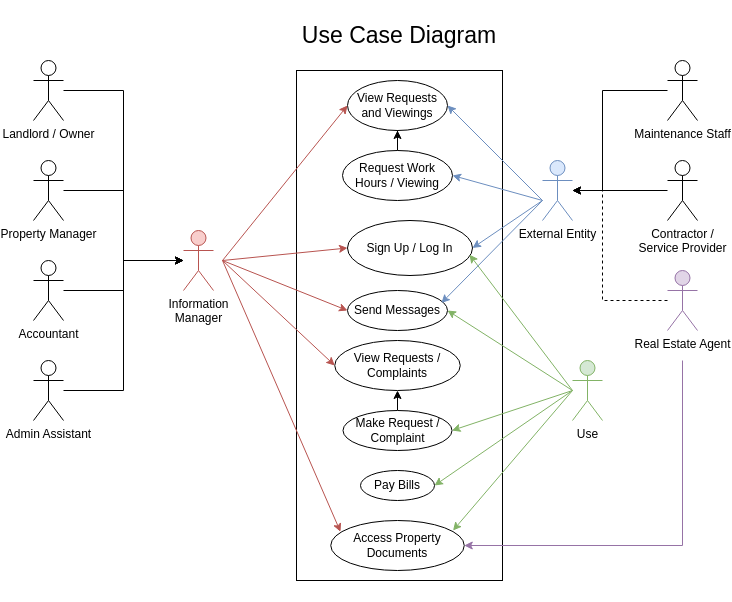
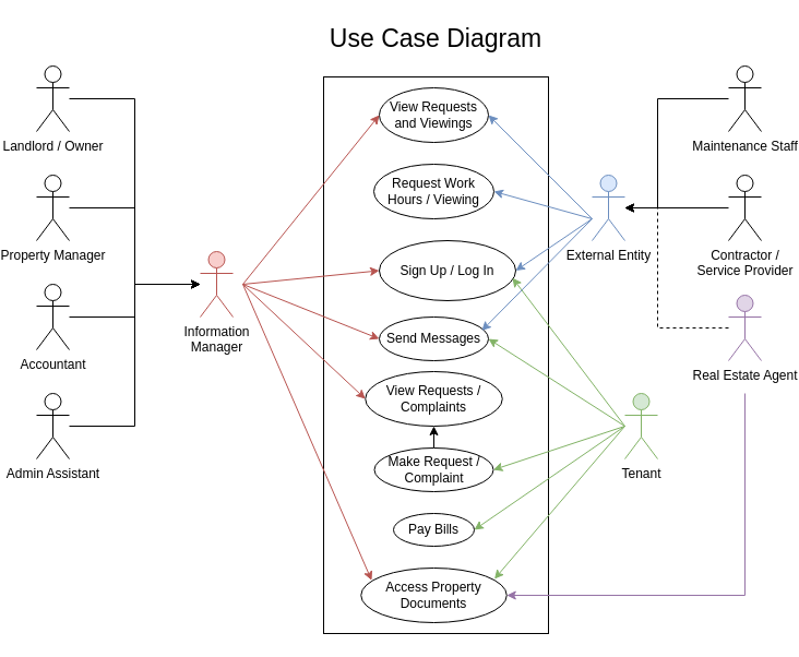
  <mxCell id="0" />
  <mxCell id="1" parent="0" />
  <mxCell id="2" value="" style="rounded=0;whiteSpace=wrap;html=1;" vertex="1" parent="1"><mxGeometry x="283" y="70" width="206" height="510" as="geometry" /></mxCell>
  <mxCell id="3" value="View Requests and Viewings" style="ellipse;whiteSpace=wrap;html=1;" vertex="1" parent="1"><mxGeometry x="334" y="80" width="100" height="50" as="geometry" /></mxCell>
- <mxCell id="4" style="edgeStyle=orthogonalEdgeStyle;rounded=0;orthogonalLoop=1;jettySize=auto;html=1;" edge="1" parent="1" source="5" target="3"><mxGeometry relative="1" as="geometry" /></mxCell>
  <mxCell id="5" value="Request Work Hours / Viewing" style="ellipse;whiteSpace=wrap;html=1;" vertex="1" parent="1"><mxGeometry x="329" y="150" width="110" height="50" as="geometry" /></mxCell>
  <mxCell id="6" value="Sign Up / Log In" style="ellipse;whiteSpace=wrap;html=1;" vertex="1" parent="1"><mxGeometry x="334" y="220" width="125" height="55" as="geometry" /></mxCell>
  <mxCell id="7" value="Send Messages" style="ellipse;whiteSpace=wrap;html=1;" vertex="1" parent="1"><mxGeometry x="334" y="290" width="100" height="40" as="geometry" /></mxCell>
  <mxCell id="8" style="edgeStyle=orthogonalEdgeStyle;rounded=0;orthogonalLoop=1;jettySize=auto;html=1;" edge="1" parent="1" source="9" target="43"><mxGeometry relative="1" as="geometry" /></mxCell>
  <mxCell id="9" value="Make Request / Complaint" style="ellipse;whiteSpace=wrap;html=1;" vertex="1" parent="1"><mxGeometry x="329.5" y="410" width="109" height="40" as="geometry" /></mxCell>
  <mxCell id="10" value="Pay Bills" style="ellipse;whiteSpace=wrap;html=1;" vertex="1" parent="1"><mxGeometry x="347" y="470" width="74" height="30" as="geometry" /></mxCell>
  <mxCell id="11" style="edgeStyle=orthogonalEdgeStyle;rounded=0;orthogonalLoop=1;jettySize=auto;html=1;" edge="1" parent="1" source="12" target="27"><mxGeometry relative="1" as="geometry"><Array as="points"><mxPoint x="110" y="90" /><mxPoint x="110" y="260" /></Array></mxGeometry></mxCell>
  <mxCell id="12" value="Landlord / Owner" style="shape=umlActor;verticalLabelPosition=bottom;verticalAlign=top;html=1;outlineConnect=0;" vertex="1" parent="1"><mxGeometry x="20" y="60" width="30" height="60" as="geometry" /></mxCell>
  <mxCell id="13" style="edgeStyle=orthogonalEdgeStyle;rounded=0;orthogonalLoop=1;jettySize=auto;html=1;" edge="1" parent="1" source="14" target="27"><mxGeometry relative="1" as="geometry"><Array as="points"><mxPoint x="110" y="190" /><mxPoint x="110" y="260" /></Array></mxGeometry></mxCell>
  <mxCell id="14" value="Property Manager&lt;div&gt;&lt;br&gt;&lt;/div&gt;" style="shape=umlActor;verticalLabelPosition=bottom;verticalAlign=top;html=1;outlineConnect=0;" vertex="1" parent="1"><mxGeometry x="20" y="160" width="30" height="60" as="geometry" /></mxCell>
  <mxCell id="15" style="edgeStyle=orthogonalEdgeStyle;rounded=0;orthogonalLoop=1;jettySize=auto;html=1;dashed=1;" edge="1" parent="1" source="17" target="28"><mxGeometry relative="1" as="geometry"><Array as="points"><mxPoint x="589" y="300" /><mxPoint x="589" y="190" /></Array></mxGeometry></mxCell>
  <mxCell id="16" style="edgeStyle=orthogonalEdgeStyle;rounded=0;orthogonalLoop=1;jettySize=auto;html=1;entryX=1;entryY=0.5;entryDx=0;entryDy=0;fillColor=#e1d5e7;strokeColor=#9673a6;" edge="1" parent="1" target="37"><mxGeometry relative="1" as="geometry"><mxPoint x="669" y="360" as="sourcePoint" /><Array as="points"><mxPoint x="669" y="545" /></Array></mxGeometry></mxCell>
  <mxCell id="17" value="Real Estate Agent" style="shape=umlActor;verticalLabelPosition=bottom;verticalAlign=top;html=1;outlineConnect=0;fillColor=#e1d5e7;strokeColor=#9673a6;" vertex="1" parent="1"><mxGeometry x="654" y="270" width="30" height="60" as="geometry" /></mxCell>
- <mxCell id="18" value="Use" style="shape=umlActor;verticalLabelPosition=bottom;verticalAlign=top;html=1;outlineConnect=0;fillColor=#d5e8d4;strokeColor=#82b366;" vertex="1" parent="1"><mxGeometry x="559" y="360" width="30" height="60" as="geometry" /></mxCell>
+ <mxCell id="18" value="Tenant" style="shape=umlActor;verticalLabelPosition=bottom;verticalAlign=top;html=1;outlineConnect=0;fillColor=#d5e8d4;strokeColor=#82b366;" vertex="1" parent="1"><mxGeometry x="559" y="360" width="30" height="60" as="geometry" /></mxCell>
  <mxCell id="19" style="edgeStyle=orthogonalEdgeStyle;rounded=0;orthogonalLoop=1;jettySize=auto;html=1;" edge="1" parent="1" source="20" target="27"><mxGeometry relative="1" as="geometry" /></mxCell>
  <mxCell id="20" value="Accountant&lt;div&gt;&lt;br&gt;&lt;/div&gt;" style="shape=umlActor;verticalLabelPosition=bottom;verticalAlign=top;html=1;outlineConnect=0;" vertex="1" parent="1"><mxGeometry x="20" y="260" width="30" height="60" as="geometry" /></mxCell>
  <mxCell id="21" style="edgeStyle=orthogonalEdgeStyle;rounded=0;orthogonalLoop=1;jettySize=auto;html=1;" edge="1" parent="1" source="22" target="27"><mxGeometry relative="1" as="geometry"><Array as="points"><mxPoint x="110" y="390" /><mxPoint x="110" y="260" /></Array></mxGeometry></mxCell>
  <mxCell id="22" value="&lt;div&gt;Admin Assistant&lt;/div&gt;" style="shape=umlActor;verticalLabelPosition=bottom;verticalAlign=top;html=1;outlineConnect=0;" vertex="1" parent="1"><mxGeometry x="20" y="360" width="30" height="60" as="geometry" /></mxCell>
  <mxCell id="23" style="edgeStyle=orthogonalEdgeStyle;rounded=0;orthogonalLoop=1;jettySize=auto;html=1;" edge="1" parent="1" source="24" target="28"><mxGeometry relative="1" as="geometry"><Array as="points"><mxPoint x="589" y="90" /><mxPoint x="589" y="190" /></Array></mxGeometry></mxCell>
  <mxCell id="24" value="&lt;div&gt;Maintenance Staff&lt;/div&gt;" style="shape=umlActor;verticalLabelPosition=bottom;verticalAlign=top;html=1;outlineConnect=0;" vertex="1" parent="1"><mxGeometry x="654" y="60" width="30" height="60" as="geometry" /></mxCell>
  <mxCell id="25" style="edgeStyle=orthogonalEdgeStyle;rounded=0;orthogonalLoop=1;jettySize=auto;html=1;" edge="1" parent="1" source="26" target="28"><mxGeometry relative="1" as="geometry" /></mxCell>
  <mxCell id="26" value="&lt;div&gt;Contractor / &lt;br&gt;Service Provider&lt;/div&gt;" style="shape=umlActor;verticalLabelPosition=bottom;verticalAlign=top;html=1;outlineConnect=0;" vertex="1" parent="1"><mxGeometry x="654" y="160" width="30" height="60" as="geometry" /></mxCell>
  <mxCell id="27" value="&lt;div&gt;Information&lt;br&gt;Manager&lt;/div&gt;" style="shape=umlActor;verticalLabelPosition=bottom;verticalAlign=top;html=1;outlineConnect=0;fillColor=#f8cecc;strokeColor=#b85450;" vertex="1" parent="1"><mxGeometry x="170" y="230" width="30" height="60" as="geometry" /></mxCell>
  <mxCell id="28" value="External Entity" style="shape=umlActor;verticalLabelPosition=bottom;verticalAlign=top;html=1;outlineConnect=0;fillColor=#dae8fc;strokeColor=#6c8ebf;" vertex="1" parent="1"><mxGeometry x="529" y="160" width="30" height="60" as="geometry" /></mxCell>
  <mxCell id="29" value="" style="endArrow=classic;html=1;rounded=0;entryX=1;entryY=0.5;entryDx=0;entryDy=0;fillColor=#dae8fc;strokeColor=#6c8ebf;" edge="1" parent="1" target="5"><mxGeometry width="50" height="50" relative="1" as="geometry"><mxPoint x="529" y="200" as="sourcePoint" /><mxPoint x="379" y="230" as="targetPoint" /></mxGeometry></mxCell>
  <mxCell id="30" value="" style="endArrow=classic;html=1;rounded=0;entryX=1;entryY=0.5;entryDx=0;entryDy=0;fillColor=#dae8fc;strokeColor=#6c8ebf;" edge="1" parent="1" target="6"><mxGeometry width="50" height="50" relative="1" as="geometry"><mxPoint x="529" y="200" as="sourcePoint" /><mxPoint x="449" y="135" as="targetPoint" /></mxGeometry></mxCell>
  <mxCell id="31" value="" style="endArrow=classic;html=1;rounded=0;entryX=0.976;entryY=0.621;entryDx=0;entryDy=0;entryPerimeter=0;fillColor=#d5e8d4;strokeColor=#82b366;" edge="1" parent="1" target="6"><mxGeometry width="50" height="50" relative="1" as="geometry"><mxPoint x="559" y="390" as="sourcePoint" /><mxPoint x="423" y="420" as="targetPoint" /></mxGeometry></mxCell>
  <mxCell id="32" value="" style="endArrow=classic;html=1;rounded=0;entryX=1;entryY=0.5;entryDx=0;entryDy=0;fillColor=#d5e8d4;strokeColor=#82b366;" edge="1" parent="1" target="9"><mxGeometry width="50" height="50" relative="1" as="geometry"><mxPoint x="559" y="390" as="sourcePoint" /><mxPoint x="411" y="265" as="targetPoint" /></mxGeometry></mxCell>
  <mxCell id="33" value="" style="endArrow=classic;html=1;rounded=0;entryX=1;entryY=0.5;entryDx=0;entryDy=0;fillColor=#d5e8d4;strokeColor=#82b366;" edge="1" parent="1" target="10"><mxGeometry width="50" height="50" relative="1" as="geometry"><mxPoint x="559" y="390" as="sourcePoint" /><mxPoint x="421" y="275" as="targetPoint" /></mxGeometry></mxCell>
  <mxCell id="34" value="" style="endArrow=classic;html=1;rounded=0;entryX=1;entryY=0.5;entryDx=0;entryDy=0;fillColor=#d5e8d4;strokeColor=#82b366;" edge="1" parent="1" target="7"><mxGeometry width="50" height="50" relative="1" as="geometry"><mxPoint x="559" y="390" as="sourcePoint" /><mxPoint x="449" y="440" as="targetPoint" /></mxGeometry></mxCell>
  <mxCell id="35" value="" style="endArrow=classic;html=1;rounded=0;entryX=0.939;entryY=0.312;entryDx=0;entryDy=0;entryPerimeter=0;fillColor=#dae8fc;strokeColor=#6c8ebf;" edge="1" parent="1" target="7"><mxGeometry width="50" height="50" relative="1" as="geometry"><mxPoint x="529" y="200" as="sourcePoint" /><mxPoint x="413" y="260" as="targetPoint" /></mxGeometry></mxCell>
  <mxCell id="36" value="" style="endArrow=classic;html=1;rounded=0;entryX=0;entryY=0.5;entryDx=0;entryDy=0;fillColor=#f8cecc;strokeColor=#b85450;" edge="1" parent="1" target="7"><mxGeometry width="50" height="50" relative="1" as="geometry"><mxPoint x="209" y="260" as="sourcePoint" /><mxPoint x="349" y="240" as="targetPoint" /></mxGeometry></mxCell>
  <mxCell id="37" value="Access Property Documents" style="ellipse;whiteSpace=wrap;html=1;" vertex="1" parent="1"><mxGeometry x="317.25" y="520" width="133.5" height="50" as="geometry" /></mxCell>
  <mxCell id="38" value="" style="endArrow=classic;html=1;rounded=0;entryX=0.073;entryY=0.226;entryDx=0;entryDy=0;fillColor=#f8cecc;strokeColor=#b85450;entryPerimeter=0;" edge="1" parent="1" target="37"><mxGeometry width="50" height="50" relative="1" as="geometry"><mxPoint x="209" y="260" as="sourcePoint" /><mxPoint x="344" y="320" as="targetPoint" /><Array as="points" /></mxGeometry></mxCell>
  <mxCell id="39" value="" style="endArrow=classic;html=1;rounded=0;entryX=0.916;entryY=0.2;entryDx=0;entryDy=0;fillColor=#d5e8d4;strokeColor=#82b366;entryPerimeter=0;" edge="1" parent="1" target="37"><mxGeometry width="50" height="50" relative="1" as="geometry"><mxPoint x="559" y="390" as="sourcePoint" /><mxPoint x="431" y="435" as="targetPoint" /></mxGeometry></mxCell>
  <mxCell id="40" value="" style="endArrow=classic;html=1;rounded=0;entryX=0;entryY=0.5;entryDx=0;entryDy=0;fillColor=#f8cecc;strokeColor=#b85450;" edge="1" parent="1" target="6"><mxGeometry width="50" height="50" relative="1" as="geometry"><mxPoint x="209" y="260" as="sourcePoint" /><mxPoint x="344" y="320" as="targetPoint" /></mxGeometry></mxCell>
  <mxCell id="41" value="" style="endArrow=classic;html=1;rounded=0;entryX=1;entryY=0.5;entryDx=0;entryDy=0;fillColor=#dae8fc;strokeColor=#6c8ebf;" edge="1" parent="1" target="3"><mxGeometry width="50" height="50" relative="1" as="geometry"><mxPoint x="529" y="200" as="sourcePoint" /><mxPoint x="449" y="185" as="targetPoint" /></mxGeometry></mxCell>
  <mxCell id="42" value="" style="endArrow=classic;html=1;rounded=0;fillColor=#f8cecc;strokeColor=#b85450;entryX=0;entryY=0.5;entryDx=0;entryDy=0;" edge="1" parent="1" target="3"><mxGeometry width="50" height="50" relative="1" as="geometry"><mxPoint x="209" y="260" as="sourcePoint" /><mxPoint x="329" y="120" as="targetPoint" /></mxGeometry></mxCell>
  <mxCell id="43" value="View Requests / Complaints" style="ellipse;whiteSpace=wrap;html=1;" vertex="1" parent="1"><mxGeometry x="321.25" y="340" width="125.5" height="50" as="geometry" /></mxCell>
  <mxCell id="44" value="" style="endArrow=classic;html=1;rounded=0;entryX=0;entryY=0.5;entryDx=0;entryDy=0;fillColor=#f8cecc;strokeColor=#b85450;" edge="1" parent="1" target="43"><mxGeometry width="50" height="50" relative="1" as="geometry"><mxPoint x="209" y="260" as="sourcePoint" /><mxPoint x="343" y="320" as="targetPoint" /></mxGeometry></mxCell>
  <mxCell id="45" value="Use Case Diagram" style="text;html=1;align=center;verticalAlign=middle;whiteSpace=wrap;rounded=0;fontSize=23;" vertex="1" parent="1"><mxGeometry x="280.88" y="20" width="210.25" height="30" as="geometry" /></mxCell>
